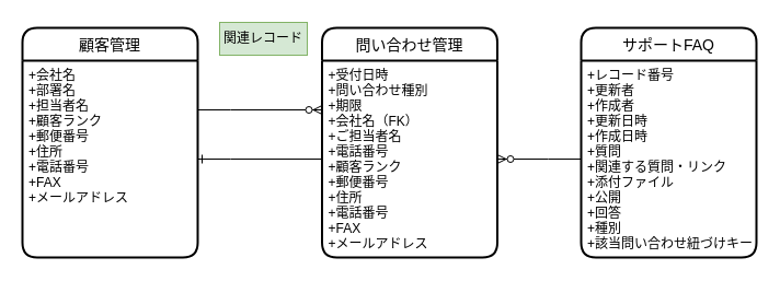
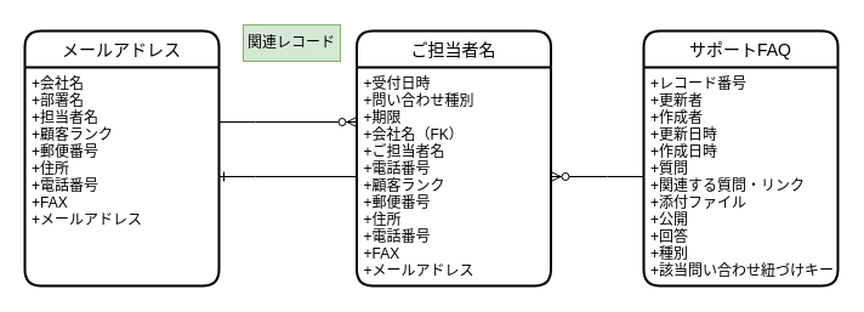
  <mxCell id="0" />
  <mxCell id="1" parent="0" />
- <mxCell id="2" value="顧客管理" style="swimlane;childLayout=stackLayout;horizontal=1;startSize=30;horizontalStack=0;rounded=1;fontSize=14;fontStyle=0;strokeWidth=2;resizeParent=0;resizeLast=1;shadow=0;dashed=0;align=center;" vertex="1" parent="1"><mxGeometry x="20" y="25" width="160" height="210" as="geometry" /></mxCell>
+ <mxCell id="2" value="メールアドレス" style="swimlane;childLayout=stackLayout;horizontal=1;startSize=30;horizontalStack=0;rounded=1;fontSize=14;fontStyle=0;strokeWidth=2;resizeParent=0;resizeLast=1;shadow=0;dashed=0;align=center;" vertex="1" parent="1"><mxGeometry x="20" y="25" width="160" height="210" as="geometry" /></mxCell>
  <mxCell id="3" value="+会社名&#10;+部署名&#10;+担当者名&#10;+顧客ランク&#10;+郵便番号&#10;+住所&#10;+電話番号&#10;+FAX&#10;+メールアドレス " style="align=left;strokeColor=none;fillColor=none;spacingLeft=4;fontSize=12;verticalAlign=top;resizable=0;rotatable=0;part=1;" vertex="1" parent="2"><mxGeometry y="30" width="160" height="180" as="geometry" /></mxCell>
- <mxCell id="4" value="問い合わせ管理" style="swimlane;childLayout=stackLayout;horizontal=1;startSize=30;horizontalStack=0;rounded=1;fontSize=14;fontStyle=0;strokeWidth=2;resizeParent=0;resizeLast=1;shadow=0;dashed=0;align=center;" vertex="1" parent="1"><mxGeometry x="293.5" y="25" width="160" height="210" as="geometry"><mxRectangle x="60" y="360" width="140" height="30" as="alternateBounds" /></mxGeometry></mxCell>
+ <mxCell id="4" value="ご担当者名" style="swimlane;childLayout=stackLayout;horizontal=1;startSize=30;horizontalStack=0;rounded=1;fontSize=14;fontStyle=0;strokeWidth=2;resizeParent=0;resizeLast=1;shadow=0;dashed=0;align=center;" vertex="1" parent="1"><mxGeometry x="293.5" y="25" width="160" height="210" as="geometry"><mxRectangle x="60" y="360" width="140" height="30" as="alternateBounds" /></mxGeometry></mxCell>
  <mxCell id="5" value="+受付日時&#10;+問い合わせ種別&#10;+期限&#10;+会社名（FK）&#10;+ご担当者名&#10;+電話番号&#10;+顧客ランク&#10;+郵便番号&#10;+住所&#10;+電話番号&#10;+FAX&#10;+メールアドレス " style="align=left;strokeColor=none;fillColor=none;spacingLeft=4;fontSize=12;verticalAlign=top;resizable=0;rotatable=0;part=1;" vertex="1" parent="4"><mxGeometry y="30" width="160" height="180" as="geometry" /></mxCell>
  <mxCell id="6" value="サポートFAQ" style="swimlane;childLayout=stackLayout;horizontal=1;startSize=30;horizontalStack=0;rounded=1;fontSize=14;fontStyle=0;strokeWidth=2;resizeParent=0;resizeLast=1;shadow=0;dashed=0;align=center;" vertex="1" parent="1"><mxGeometry x="530" y="25" width="160" height="210" as="geometry" /></mxCell>
  <mxCell id="7" value="+レコード番号&#10;+更新者&#10;+作成者&#10;+更新日時&#10;+作成日時&#10;+質問&#10;+関連する質問・リンク&#10;+添付ファイル&#10;+公開&#10;+回答&#10;+種別&#10;+該当問い合わせ紐づけキー" style="align=left;strokeColor=none;fillColor=none;spacingLeft=4;fontSize=12;verticalAlign=top;resizable=0;rotatable=0;part=1;" vertex="1" parent="6"><mxGeometry y="30" width="160" height="180" as="geometry" /></mxCell>
  <mxCell id="8" value="" style="edgeStyle=entityRelationEdgeStyle;fontSize=12;html=1;endArrow=ERone;endFill=1;rounded=0;fontColor=#97D077;exitX=0;exitY=0.5;exitDx=0;exitDy=0;entryX=1;entryY=0.5;entryDx=0;entryDy=0;" edge="1" parent="1" source="5" target="3"><mxGeometry width="100" height="100" relative="1" as="geometry"><mxPoint x="260" y="325" as="sourcePoint" /><mxPoint x="360" y="225" as="targetPoint" /></mxGeometry></mxCell>
  <mxCell id="9" value="" style="edgeStyle=entityRelationEdgeStyle;fontSize=12;html=1;endArrow=ERzeroToMany;endFill=1;rounded=0;fontColor=#97D077;exitX=0;exitY=0.5;exitDx=0;exitDy=0;entryX=1;entryY=0.5;entryDx=0;entryDy=0;" edge="1" parent="1" source="7" target="5"><mxGeometry width="100" height="100" relative="1" as="geometry"><mxPoint x="260" y="325" as="sourcePoint" /><mxPoint x="360" y="225" as="targetPoint" /></mxGeometry></mxCell>
  <mxCell id="10" value="" style="edgeStyle=entityRelationEdgeStyle;fontSize=12;html=1;endArrow=ERzeroToMany;endFill=1;rounded=0;fontColor=#97D077;exitX=1;exitY=0.25;exitDx=0;exitDy=0;entryX=0;entryY=0.25;entryDx=0;entryDy=0;" edge="1" parent="1" source="3" target="5"><mxGeometry width="100" height="100" relative="1" as="geometry"><mxPoint x="350" y="325" as="sourcePoint" /><mxPoint x="450" y="225" as="targetPoint" /></mxGeometry></mxCell>
  <mxCell id="11" value="関連レコード" style="text;html=1;strokeColor=#82b366;fillColor=#d5e8d4;align=center;verticalAlign=middle;whiteSpace=wrap;rounded=0;" vertex="1" parent="1"><mxGeometry x="200" y="20" width="80" height="30" as="geometry" /></mxCell>
